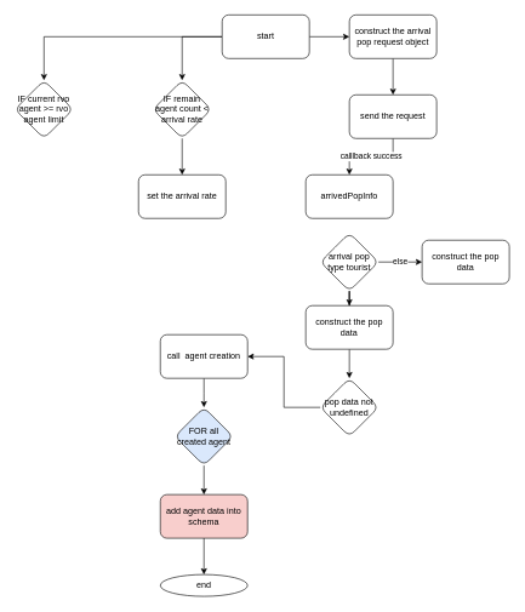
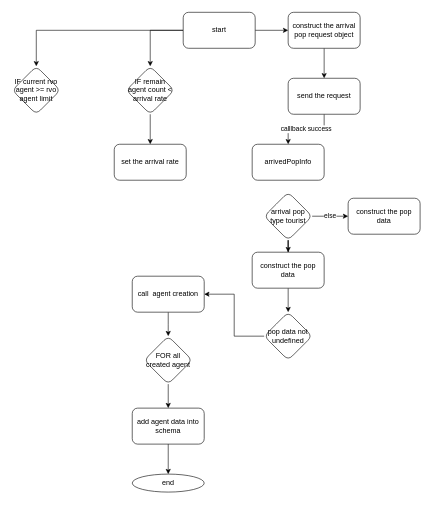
  <mxCell id="0" />
  <mxCell id="1" parent="0" />
  <mxCell id="2" value="" style="edgeStyle=orthogonalEdgeStyle;rounded=0;orthogonalLoop=1;jettySize=auto;html=1;" edge="1" parent="1" source="5" target="6"><mxGeometry relative="1" as="geometry" /></mxCell>
  <mxCell id="3" style="edgeStyle=orthogonalEdgeStyle;rounded=0;orthogonalLoop=1;jettySize=auto;html=1;entryX=0.5;entryY=0;entryDx=0;entryDy=0;" edge="1" parent="1" source="5" target="8"><mxGeometry relative="1" as="geometry"><Array as="points"><mxPoint x="250" y="50" /></Array></mxGeometry></mxCell>
  <mxCell id="4" value="" style="edgeStyle=orthogonalEdgeStyle;rounded=0;orthogonalLoop=1;jettySize=auto;html=1;" edge="1" parent="1" source="5" target="11"><mxGeometry relative="1" as="geometry" /></mxCell>
  <mxCell id="5" value="start" style="rounded=1;whiteSpace=wrap;html=1;" vertex="1" parent="1"><mxGeometry x="305" y="20" width="120" height="60" as="geometry" /></mxCell>
  <mxCell id="6" value="IF current rvo agent &amp;gt;= rvo agent limit" style="rhombus;whiteSpace=wrap;html=1;rounded=1;" vertex="1" parent="1"><mxGeometry x="20" y="110" width="80" height="80" as="geometry" /></mxCell>
  <mxCell id="7" value="" style="edgeStyle=orthogonalEdgeStyle;rounded=0;orthogonalLoop=1;jettySize=auto;html=1;" edge="1" parent="1" source="8" target="9"><mxGeometry relative="1" as="geometry" /></mxCell>
  <mxCell id="8" value="IF remain agent count &amp;lt; arrival rate" style="rhombus;whiteSpace=wrap;html=1;rounded=1;" vertex="1" parent="1"><mxGeometry x="210" y="110" width="80" height="80" as="geometry" /></mxCell>
  <mxCell id="9" value="set the arrival rate" style="whiteSpace=wrap;html=1;rounded=1;" vertex="1" parent="1"><mxGeometry x="190" y="240" width="120" height="60" as="geometry" /></mxCell>
  <mxCell id="10" value="" style="edgeStyle=orthogonalEdgeStyle;rounded=0;orthogonalLoop=1;jettySize=auto;html=1;" edge="1" parent="1" source="11" target="13"><mxGeometry relative="1" as="geometry" /></mxCell>
  <mxCell id="11" value="construct the arrival pop request object" style="whiteSpace=wrap;html=1;rounded=1;" vertex="1" parent="1"><mxGeometry x="480" y="20" width="120" height="60" as="geometry" /></mxCell>
  <mxCell id="12" value="calllback success" style="edgeStyle=orthogonalEdgeStyle;rounded=0;orthogonalLoop=1;jettySize=auto;html=1;" edge="1" parent="1" source="13" target="14"><mxGeometry relative="1" as="geometry" /></mxCell>
  <mxCell id="13" value="send the request" style="whiteSpace=wrap;html=1;rounded=1;" vertex="1" parent="1"><mxGeometry x="480" y="130" width="120" height="60" as="geometry" /></mxCell>
  <mxCell id="14" value="arrivedPopInfo" style="whiteSpace=wrap;html=1;rounded=1;" vertex="1" parent="1"><mxGeometry x="420" y="240" width="120" height="60" as="geometry" /></mxCell>
  <mxCell id="15" value="" style="edgeStyle=orthogonalEdgeStyle;rounded=0;orthogonalLoop=1;jettySize=auto;html=1;" edge="1" parent="1" source="17" target="19"><mxGeometry relative="1" as="geometry" /></mxCell>
  <mxCell id="16" value="else" style="edgeStyle=orthogonalEdgeStyle;rounded=0;orthogonalLoop=1;jettySize=auto;html=1;" edge="1" parent="1" source="17" target="20"><mxGeometry relative="1" as="geometry" /></mxCell>
  <mxCell id="17" value="arrival pop type tourist" style="rhombus;whiteSpace=wrap;html=1;rounded=1;" vertex="1" parent="1"><mxGeometry x="440" y="320" width="80" height="80" as="geometry" /></mxCell>
  <mxCell id="18" value="" style="edgeStyle=orthogonalEdgeStyle;rounded=0;orthogonalLoop=1;jettySize=auto;html=1;" edge="1" parent="1" source="19" target="22"><mxGeometry relative="1" as="geometry" /></mxCell>
  <mxCell id="19" value="construct the pop data" style="whiteSpace=wrap;html=1;rounded=1;" vertex="1" parent="1"><mxGeometry x="420" y="420" width="120" height="60" as="geometry" /></mxCell>
  <mxCell id="20" value="construct the pop data" style="whiteSpace=wrap;html=1;rounded=1;" vertex="1" parent="1"><mxGeometry x="580" y="330" width="120" height="60" as="geometry" /></mxCell>
  <mxCell id="21" value="" style="edgeStyle=orthogonalEdgeStyle;rounded=0;orthogonalLoop=1;jettySize=auto;html=1;" edge="1" parent="1" source="22" target="24"><mxGeometry relative="1" as="geometry" /></mxCell>
  <mxCell id="22" value="pop data not undefined" style="rhombus;whiteSpace=wrap;html=1;rounded=1;" vertex="1" parent="1"><mxGeometry x="440" y="520" width="80" height="80" as="geometry" /></mxCell>
  <mxCell id="23" value="" style="edgeStyle=orthogonalEdgeStyle;rounded=0;orthogonalLoop=1;jettySize=auto;html=1;" edge="1" parent="1" source="24"><mxGeometry relative="1" as="geometry"><mxPoint x="280" y="560" as="targetPoint" /></mxGeometry></mxCell>
  <mxCell id="24" value="call&amp;nbsp; agent creation" style="whiteSpace=wrap;html=1;rounded=1;" vertex="1" parent="1"><mxGeometry x="220" y="460" width="120" height="60" as="geometry" /></mxCell>
  <mxCell id="25" value="" style="edgeStyle=orthogonalEdgeStyle;rounded=0;orthogonalLoop=1;jettySize=auto;html=1;" edge="1" parent="1" source="26" target="28"><mxGeometry relative="1" as="geometry" /></mxCell>
- <mxCell id="26" value="FOR all created agent" style="rhombus;whiteSpace=wrap;html=1;rounded=1;fillColor=#dae8fc;" vertex="1" parent="1"><mxGeometry x="240" y="560" width="80" height="80" as="geometry" /></mxCell>
+ <mxCell id="26" value="FOR all created agent" style="rhombus;whiteSpace=wrap;html=1;rounded=1;" vertex="1" parent="1"><mxGeometry x="240" y="560" width="80" height="80" as="geometry" /></mxCell>
  <mxCell id="27" value="" style="edgeStyle=orthogonalEdgeStyle;rounded=0;orthogonalLoop=1;jettySize=auto;html=1;" edge="1" parent="1" source="28" target="29"><mxGeometry relative="1" as="geometry" /></mxCell>
- <mxCell id="28" value="add agent data into schema" style="whiteSpace=wrap;html=1;rounded=1;fillColor=#f8cecc;" vertex="1" parent="1"><mxGeometry x="220" y="680" width="120" height="60" as="geometry" /></mxCell>
+ <mxCell id="28" value="add agent data into schema" style="whiteSpace=wrap;html=1;rounded=1;" vertex="1" parent="1"><mxGeometry x="220" y="680" width="120" height="60" as="geometry" /></mxCell>
  <mxCell id="29" value="end" style="ellipse;whiteSpace=wrap;html=1;rounded=1;" vertex="1" parent="1"><mxGeometry x="220" y="790" width="120" height="30" as="geometry" /></mxCell>
